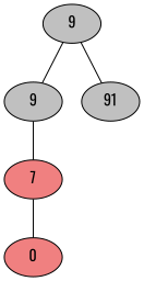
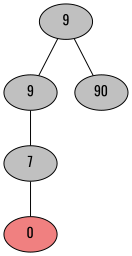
  graph {
    fontname=Oswald
    node [fillcolor=gray fontname=Oswald style=filled]
    edge [arrowhead=normaltee fontname=Oswald]
    n1 [label=9]
    n2 [label=9]
-   n3 [label=91]
-   n4 [fillcolor=lightcoral label=7]
+   n3 [label=90]
+   n4 [label=7]
    n5 [fillcolor=lightcoral label=0]
    n1 -- n2
    n1 -- n3
    n2 -- n4
    n4 -- n5
  }
